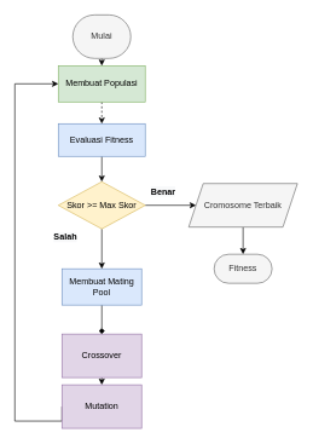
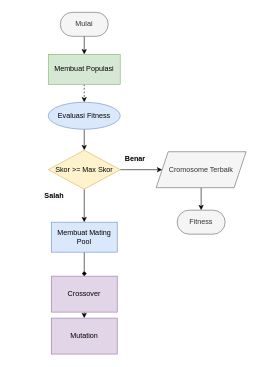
  <mxCell id="0" />
  <mxCell id="1" parent="0" />
  <mxCell id="2" style="edgeStyle=orthogonalEdgeStyle;rounded=0;orthogonalLoop=1;jettySize=auto;html=1;exitX=0.5;exitY=1;exitDx=0;exitDy=0;entryX=0.5;entryY=0;entryDx=0;entryDy=0;" edge="1" parent="1" source="3" target="5"><mxGeometry relative="1" as="geometry" /></mxCell>
  <mxCell id="3" value="Crossover" style="rounded=0;whiteSpace=wrap;html=1;fillColor=#e1d5e7;strokeColor=#9673a6;" vertex="1" parent="1"><mxGeometry x="85" y="460" width="110" height="60" as="geometry" /></mxCell>
- <mxCell id="4" style="edgeStyle=orthogonalEdgeStyle;rounded=0;orthogonalLoop=1;jettySize=auto;html=1;exitX=0;exitY=0.5;exitDx=0;exitDy=0;entryX=0;entryY=0.5;entryDx=0;entryDy=0;fontSize=14;" edge="1" parent="1" source="5" target="9"><mxGeometry relative="1" as="geometry"><Array as="points"><mxPoint x="20" y="580" /><mxPoint x="20" y="115" /></Array></mxGeometry></mxCell>
  <mxCell id="5" value="Mutation" style="rounded=0;whiteSpace=wrap;html=1;fillColor=#e1d5e7;strokeColor=#9673a6;" vertex="1" parent="1"><mxGeometry x="85" y="530" width="110" height="60" as="geometry" /></mxCell>
  <mxCell id="6" style="edgeStyle=orthogonalEdgeStyle;rounded=0;orthogonalLoop=1;jettySize=auto;html=1;exitX=0.5;exitY=1;exitDx=0;exitDy=0;entryX=0.5;entryY=0;entryDx=0;entryDy=0;" edge="1" parent="1" source="7" target="9"><mxGeometry relative="1" as="geometry" /></mxCell>
- <mxCell id="7" value="Mulai" style="rounded=1;whiteSpace=wrap;html=1;arcSize=50;fillColor=#f5f5f5;fontColor=#333333;strokeColor=#666666;" vertex="1" parent="1"><mxGeometry x="100" y="20" width="80" height="60" as="geometry" /></mxCell>
+ <mxCell id="7" value="Mulai" style="rounded=1;whiteSpace=wrap;html=1;arcSize=50;fillColor=#f5f5f5;fontColor=#333333;strokeColor=#666666;" vertex="1" parent="1"><mxGeometry x="100" y="20" width="80" height="40" as="geometry" /></mxCell>
  <mxCell id="8" style="edgeStyle=orthogonalEdgeStyle;rounded=0;orthogonalLoop=1;jettySize=auto;html=1;exitX=0.5;exitY=1;exitDx=0;exitDy=0;entryX=0.5;entryY=0;entryDx=0;entryDy=0;dashed=1;" edge="1" parent="1" source="9" target="11"><mxGeometry relative="1" as="geometry" /></mxCell>
  <mxCell id="9" value="Membuat Populasi" style="rounded=0;whiteSpace=wrap;html=1;fillColor=#d5e8d4;strokeColor=#82b366;" vertex="1" parent="1"><mxGeometry x="80" y="90" width="120" height="50" as="geometry" /></mxCell>
  <mxCell id="10" style="edgeStyle=orthogonalEdgeStyle;rounded=0;orthogonalLoop=1;jettySize=auto;html=1;exitX=0.5;exitY=1;exitDx=0;exitDy=0;entryX=0.5;entryY=0;entryDx=0;entryDy=0;" edge="1" parent="1" source="11" target="18"><mxGeometry relative="1" as="geometry" /></mxCell>
- <mxCell id="11" value="Evaluasi Fitness" style="rounded=0;whiteSpace=wrap;html=1;fillColor=#dae8fc;strokeColor=#6c8ebf;" vertex="1" parent="1"><mxGeometry x="80" y="170" width="120" height="45" as="geometry" /></mxCell>
+ <mxCell id="11" value="Evaluasi Fitness" style="ellipse;whiteSpace=wrap;html=1;fillColor=#dae8fc;strokeColor=#6c8ebf;" vertex="1" parent="1"><mxGeometry x="80" y="170" width="120" height="45" as="geometry" /></mxCell>
  <mxCell id="12" style="edgeStyle=orthogonalEdgeStyle;rounded=0;orthogonalLoop=1;jettySize=auto;html=1;exitX=0.5;exitY=1;exitDx=0;exitDy=0;entryX=0.5;entryY=0;entryDx=0;entryDy=0;endArrow=diamond;" edge="1" parent="1" source="13" target="3"><mxGeometry relative="1" as="geometry" /></mxCell>
  <mxCell id="13" value="Membuat Mating Pool" style="rounded=0;whiteSpace=wrap;html=1;fillColor=#dae8fc;strokeColor=#6c8ebf;" vertex="1" parent="1"><mxGeometry x="85" y="370" width="110" height="50" as="geometry" /></mxCell>
  <mxCell id="14" style="edgeStyle=orthogonalEdgeStyle;rounded=0;orthogonalLoop=1;jettySize=auto;html=1;exitX=0.5;exitY=1;exitDx=0;exitDy=0;entryX=0.5;entryY=0;entryDx=0;entryDy=0;fontSize=14;" edge="1" parent="1" source="15" target="21"><mxGeometry relative="1" as="geometry" /></mxCell>
  <mxCell id="15" value="Cromosome Terbaik" style="shape=parallelogram;perimeter=parallelogramPerimeter;whiteSpace=wrap;html=1;fixedSize=1;fillColor=#f5f5f5;fontColor=#333333;strokeColor=#666666;" vertex="1" parent="1"><mxGeometry x="260" y="252.5" width="150" height="60" as="geometry" /></mxCell>
  <mxCell id="16" style="edgeStyle=orthogonalEdgeStyle;rounded=0;orthogonalLoop=1;jettySize=auto;html=1;entryX=0;entryY=0.5;entryDx=0;entryDy=0;" edge="1" parent="1" source="18" target="15"><mxGeometry relative="1" as="geometry" /></mxCell>
  <mxCell id="17" style="edgeStyle=orthogonalEdgeStyle;rounded=0;orthogonalLoop=1;jettySize=auto;html=1;exitX=0.5;exitY=1;exitDx=0;exitDy=0;entryX=0.5;entryY=0;entryDx=0;entryDy=0;" edge="1" parent="1" source="18" target="13"><mxGeometry relative="1" as="geometry" /></mxCell>
  <mxCell id="18" value="Skor &amp;gt;= Max Skor" style="rhombus;whiteSpace=wrap;html=1;fillColor=#fff2cc;strokeColor=#d6b656;" vertex="1" parent="1"><mxGeometry x="80" y="250" width="120" height="65" as="geometry" /></mxCell>
  <mxCell id="19" value="&lt;span style=&quot;color: rgb(0, 0, 0); font-family: Helvetica; font-size: 12px; font-style: normal; font-variant-ligatures: normal; font-variant-caps: normal; letter-spacing: normal; orphans: 2; text-indent: 0px; text-transform: none; widows: 2; word-spacing: 0px; -webkit-text-stroke-width: 0px; background-color: rgb(248, 249, 250); text-decoration-thickness: initial; text-decoration-style: initial; text-decoration-color: initial; float: none; display: inline !important;&quot;&gt;&lt;b&gt;Benar&lt;/b&gt;&lt;/span&gt;" style="text;whiteSpace=wrap;html=1;align=center;" vertex="1" parent="1"><mxGeometry x="200" y="250" width="50" height="30" as="geometry" /></mxCell>
  <mxCell id="20" value="&lt;span style=&quot;color: rgb(0, 0, 0); font-family: Helvetica; font-size: 12px; font-style: normal; font-variant-ligatures: normal; font-variant-caps: normal; letter-spacing: normal; orphans: 2; text-indent: 0px; text-transform: none; widows: 2; word-spacing: 0px; -webkit-text-stroke-width: 0px; background-color: rgb(248, 249, 250); text-decoration-thickness: initial; text-decoration-style: initial; text-decoration-color: initial; float: none; display: inline !important;&quot;&gt;&lt;b&gt;Salah&lt;/b&gt;&lt;/span&gt;" style="text;whiteSpace=wrap;html=1;align=center;" vertex="1" parent="1"><mxGeometry x="60" y="312.5" width="60" height="30" as="geometry" /></mxCell>
  <mxCell id="21" value="Fitness" style="rounded=1;whiteSpace=wrap;html=1;arcSize=50;fillColor=#f5f5f5;fontColor=#333333;strokeColor=#666666;" vertex="1" parent="1"><mxGeometry x="295" y="350" width="80" height="40" as="geometry" /></mxCell>
